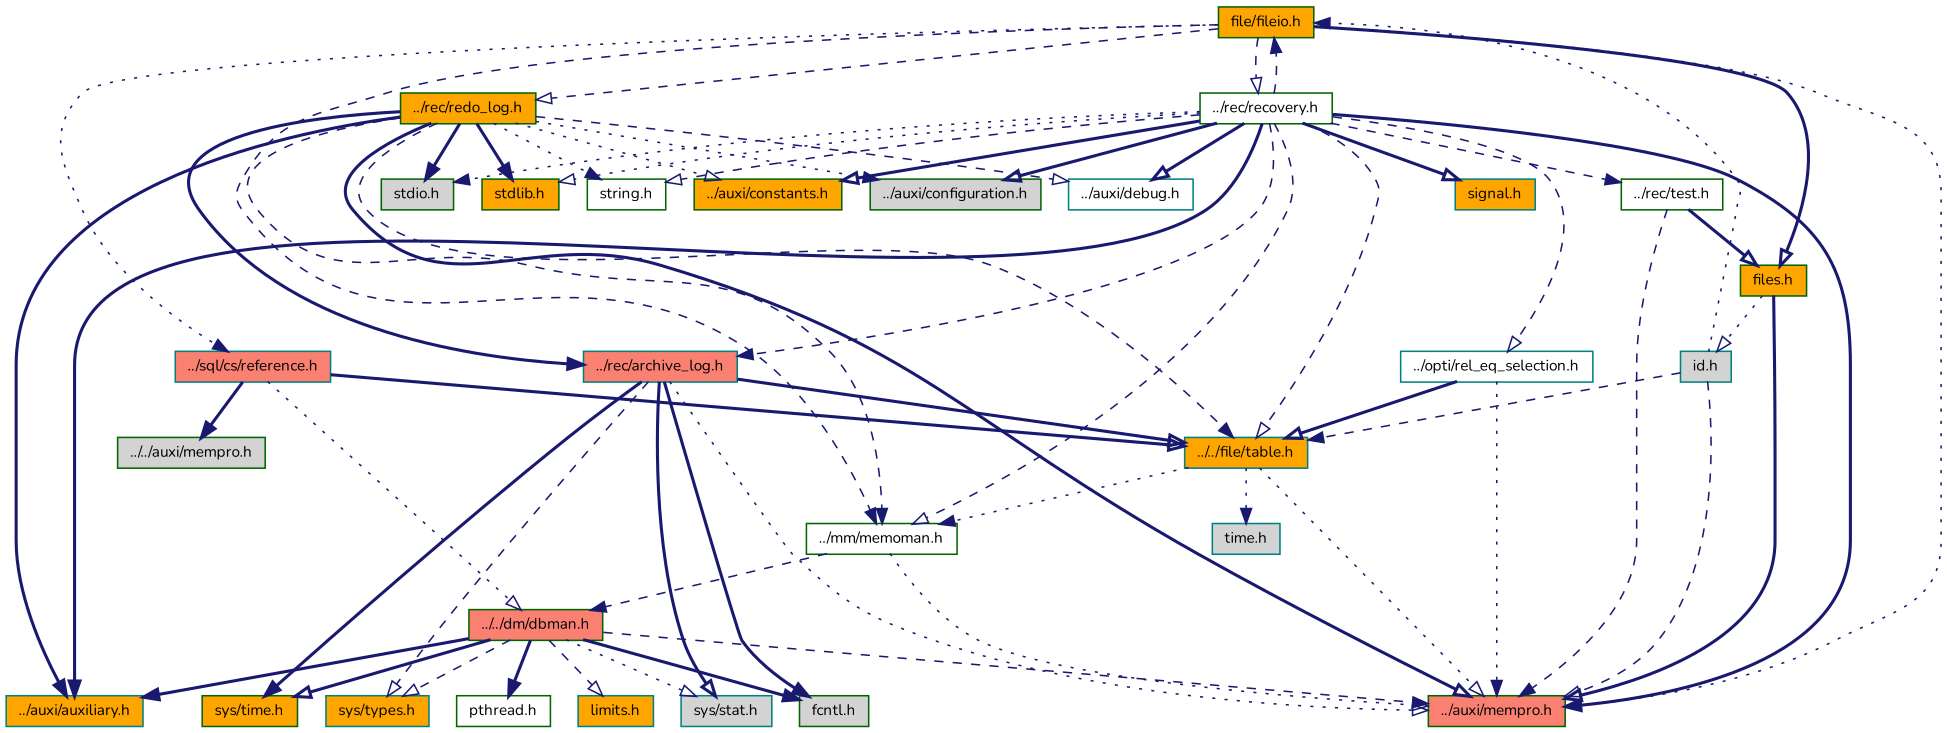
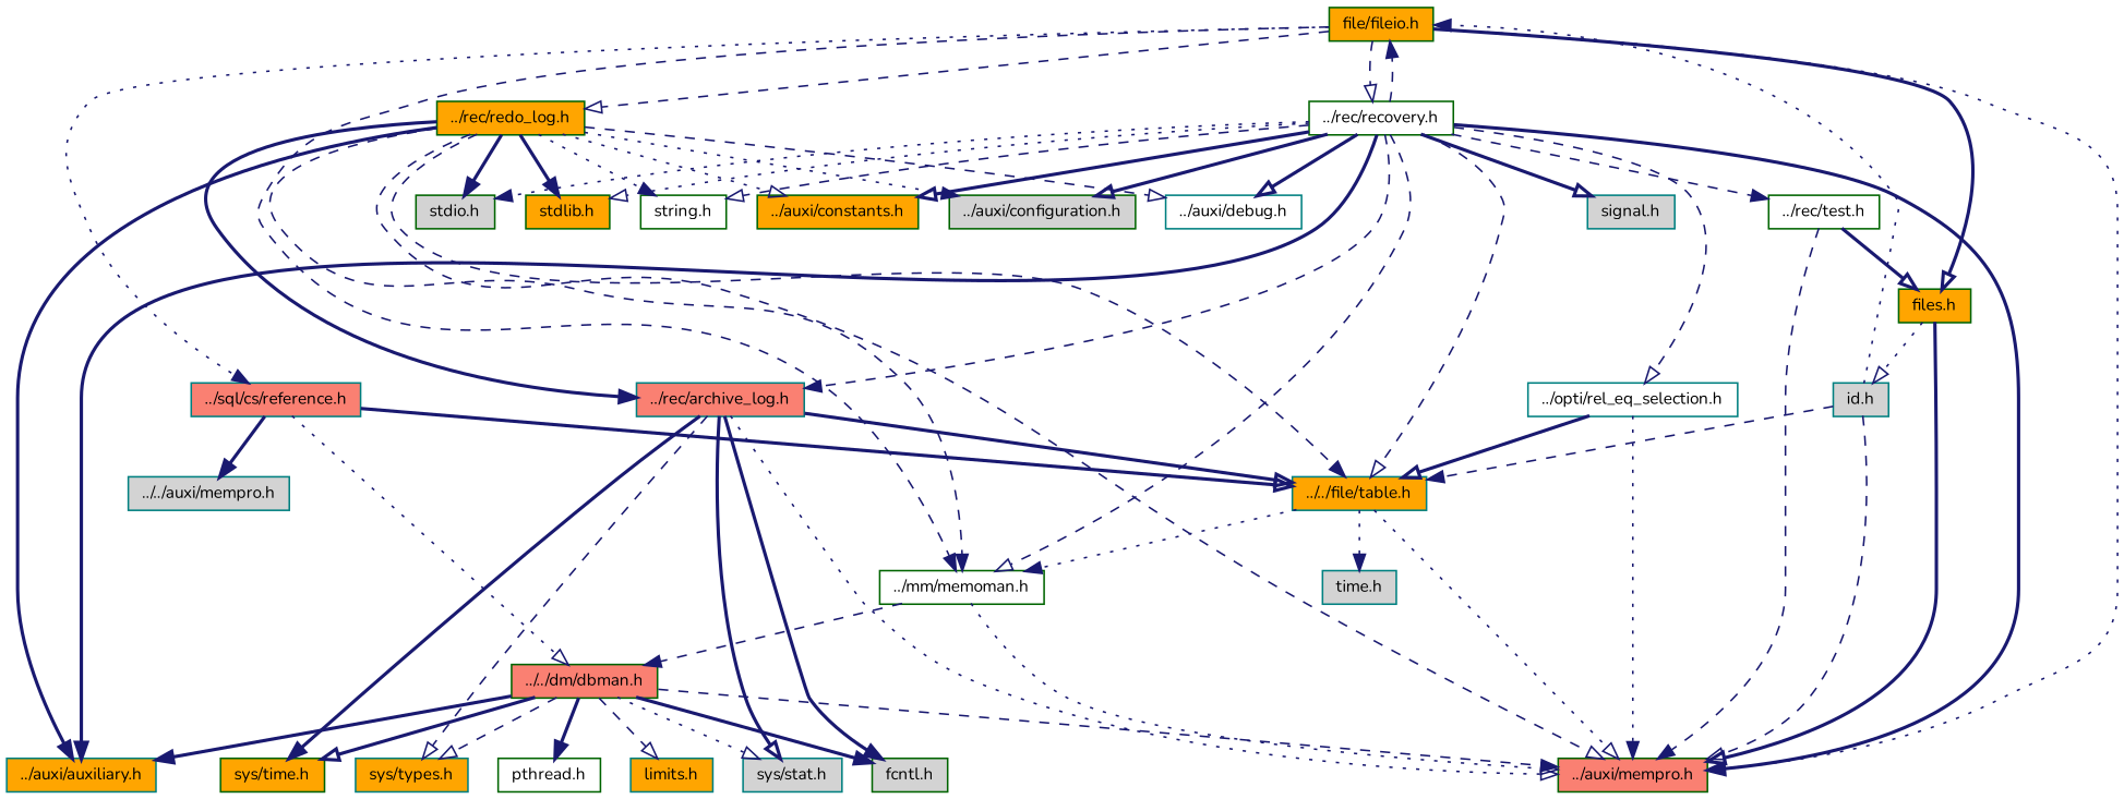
  digraph {
    fontname=Nunito
    node [color=darkgreen fillcolor=orange fontname=Nunito fontsize=10 shape=record style=filled]
    edge [arrowhead=onormal color=midnightblue fontname=Nunito fontsize=10 labelfontname=Helvetica labelfontsize=10 style=bold]
    n1 [fontcolor=black height=0.2 label="file/fileio.h" width=0.4]
    n2 [color=teal fillcolor=salmon height=0.2 label="../sql/cs/reference.h" width=0.4]
    n3 [fillcolor=salmon height=0.2 label="../auxi/mempro.h" width=0.4]
    n4 [fillcolor=white height=0.2 label="../mm/memoman.h" width=0.4]
    n5 [fillcolor=white height=0.2 label="../rec/recovery.h" width=0.4]
    n6 [height=0.2 label="files.h" width=0.4]
    n7 [height=0.2 label="../rec/redo_log.h" width=0.4]
    n8 [fillcolor=salmon height=0.2 label="../../dm/dbman.h" width=0.4]
    n9 [color=teal height=0.2 label="../../file/table.h" width=0.4]
-   n10 [fillcolor=lightgrey height=0.2 label="../../auxi/mempro.h" width=0.4]
+   n10 [color=teal fillcolor=lightgrey height=0.2 label="../../auxi/mempro.h" width=0.4]
    n11 [color=teal height=0.2 label="../auxi/auxiliary.h" width=0.4]
    n12 [height=0.2 label="../auxi/constants.h" width=0.4]
    n13 [fillcolor=lightgrey height=0.2 label="../auxi/configuration.h" width=0.4]
    n14 [color=teal fillcolor=white height=0.2 label="../auxi/debug.h" width=0.4]
    n15 [color=teal fillcolor=salmon height=0.2 label="../rec/archive_log.h" width=0.4]
    n16 [fillcolor=white height=0.2 label="../rec/test.h" width=0.4]
    n17 [color=teal fillcolor=white height=0.2 label="../opti/rel_eq_selection.h" width=0.4]
    n18 [fillcolor=lightgrey height=0.2 label="stdio.h" width=0.4]
    n19 [height=0.2 label="stdlib.h" width=0.4]
    n20 [fillcolor=white height=0.2 label="string.h" width=0.4]
-   n21 [color=teal height=0.2 label="signal.h" width=0.4]
+   n21 [color=teal fillcolor=lightgrey height=0.2 label="signal.h" width=0.4]
    n22 [color=teal fillcolor=lightgrey height=0.2 label="id.h" width=0.4]
    n23 [fillcolor=white height=0.2 label="pthread.h" width=0.4]
    n24 [height=0.2 label="sys/time.h" width=0.4]
    n25 [color=teal height=0.2 label="sys/types.h" width=0.4]
    n26 [color=teal fillcolor=lightgrey height=0.2 label="sys/stat.h" width=0.4]
    n27 [fillcolor=lightgrey height=0.2 label="fcntl.h" width=0.4]
    n28 [color=teal height=0.2 label="limits.h" width=0.4]
    n29 [color=teal fillcolor=lightgrey height=0.2 label="time.h" width=0.4]
    n1 -> n2 [arrowhead=normal style=dotted]
    n1 -> n3 [arrowhead=normal style=dotted]
    n1 -> n4 [arrowhead=normal style=dashed]
    n1 -> n5 [style=dashed]
    n1 -> n6
    n1 -> n7 [style=dashed]
    n2 -> n8 [style=dotted]
    n2 -> n9
    n2 -> n10 [arrowhead=normal]
    n4 -> n3 [style=dotted]
    n4 -> n8 [arrowhead=normal style=dashed]
    n5 -> n1 [arrowhead=normal style=dashed]
    n5 -> n3 [arrowhead=normal]
    n5 -> n4 [style=dashed]
    n5 -> n9 [style=dashed]
    n5 -> n11 [arrowhead=normal]
    n5 -> n12
    n5 -> n13
    n5 -> n14
    n5 -> n15 [arrowhead=normal style=dashed]
    n5 -> n16 [arrowhead=normal style=dashed]
    n5 -> n17 [style=dashed]
    n5 -> n18 [arrowhead=normal style=dotted]
    n5 -> n19 [style=dotted]
    n5 -> n20 [style=dashed]
    n5 -> n21
    n6 -> n3
    n6 -> n22 [style=dotted]
-   n7 -> n3
+   n7 -> n3 [style=dashed]
    n7 -> n4 [arrowhead=normal style=dashed]
    n7 -> n9 [arrowhead=normal style=dashed]
    n7 -> n11 [arrowhead=normal]
    n7 -> n12 [style=dotted]
    n7 -> n13 [arrowhead=normal style=dotted]
    n7 -> n14 [style=dashed]
    n7 -> n15 [arrowhead=normal]
    n7 -> n18 [arrowhead=normal]
    n7 -> n19 [arrowhead=normal]
    n7 -> n20 [arrowhead=normal style=dotted]
    n8 -> n3 [arrowhead=normal style=dashed]
    n8 -> n11 [arrowhead=normal]
    n8 -> n23 [arrowhead=normal]
    n8 -> n24
    n8 -> n25 [style=dashed]
    n8 -> n26 [style=dotted]
    n8 -> n27 [arrowhead=normal]
    n8 -> n28 [style=dashed]
    n9 -> n3 [style=dotted]
    n9 -> n4 [arrowhead=normal style=dotted]
    n9 -> n29 [arrowhead=normal style=dotted]
    n15 -> n3 [style=dotted]
    n15 -> n9
    n15 -> n24 [arrowhead=normal]
    n15 -> n25 [style=dashed]
    n15 -> n26
    n15 -> n27 [arrowhead=normal]
    n16 -> n3 [arrowhead=normal style=dashed]
    n16 -> n6
    n17 -> n3 [arrowhead=normal style=dotted]
    n17 -> n9
    n22 -> n1 [arrowhead=normal style=dotted]
    n22 -> n3 [style=dashed]
    n22 -> n9 [arrowhead=normal style=dashed]
  }
